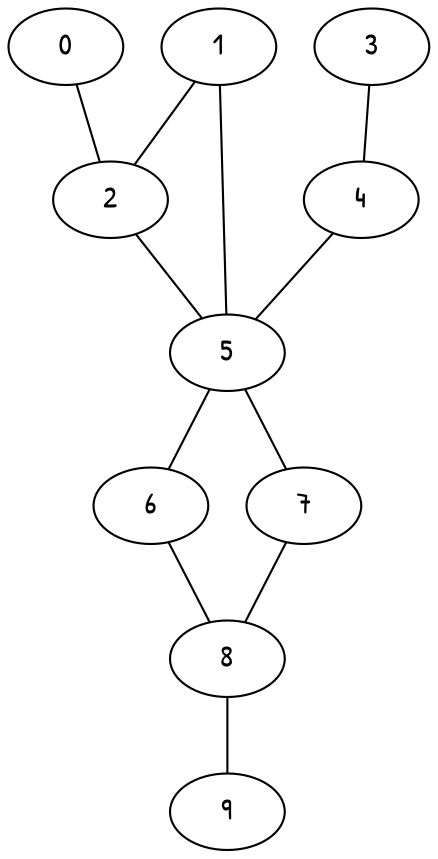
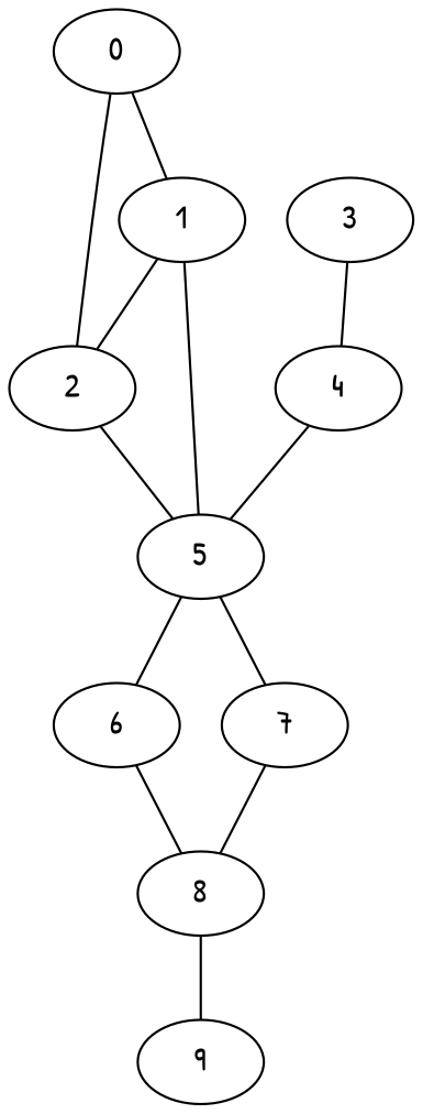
  graph {
    fontname="Patrick Hand"
    node [fontname="Patrick Hand"]
    edge [fontname="Patrick Hand"]
    0
    1
    2
    5
    3
    4
    6
    7
    8
    9
+   0 -- 1
    0 -- 2
    1 -- 2
    1 -- 5
    2 -- 5
    5 -- 6
    5 -- 7
    3 -- 4
    4 -- 5
    6 -- 8
    7 -- 8
    8 -- 9
  }
